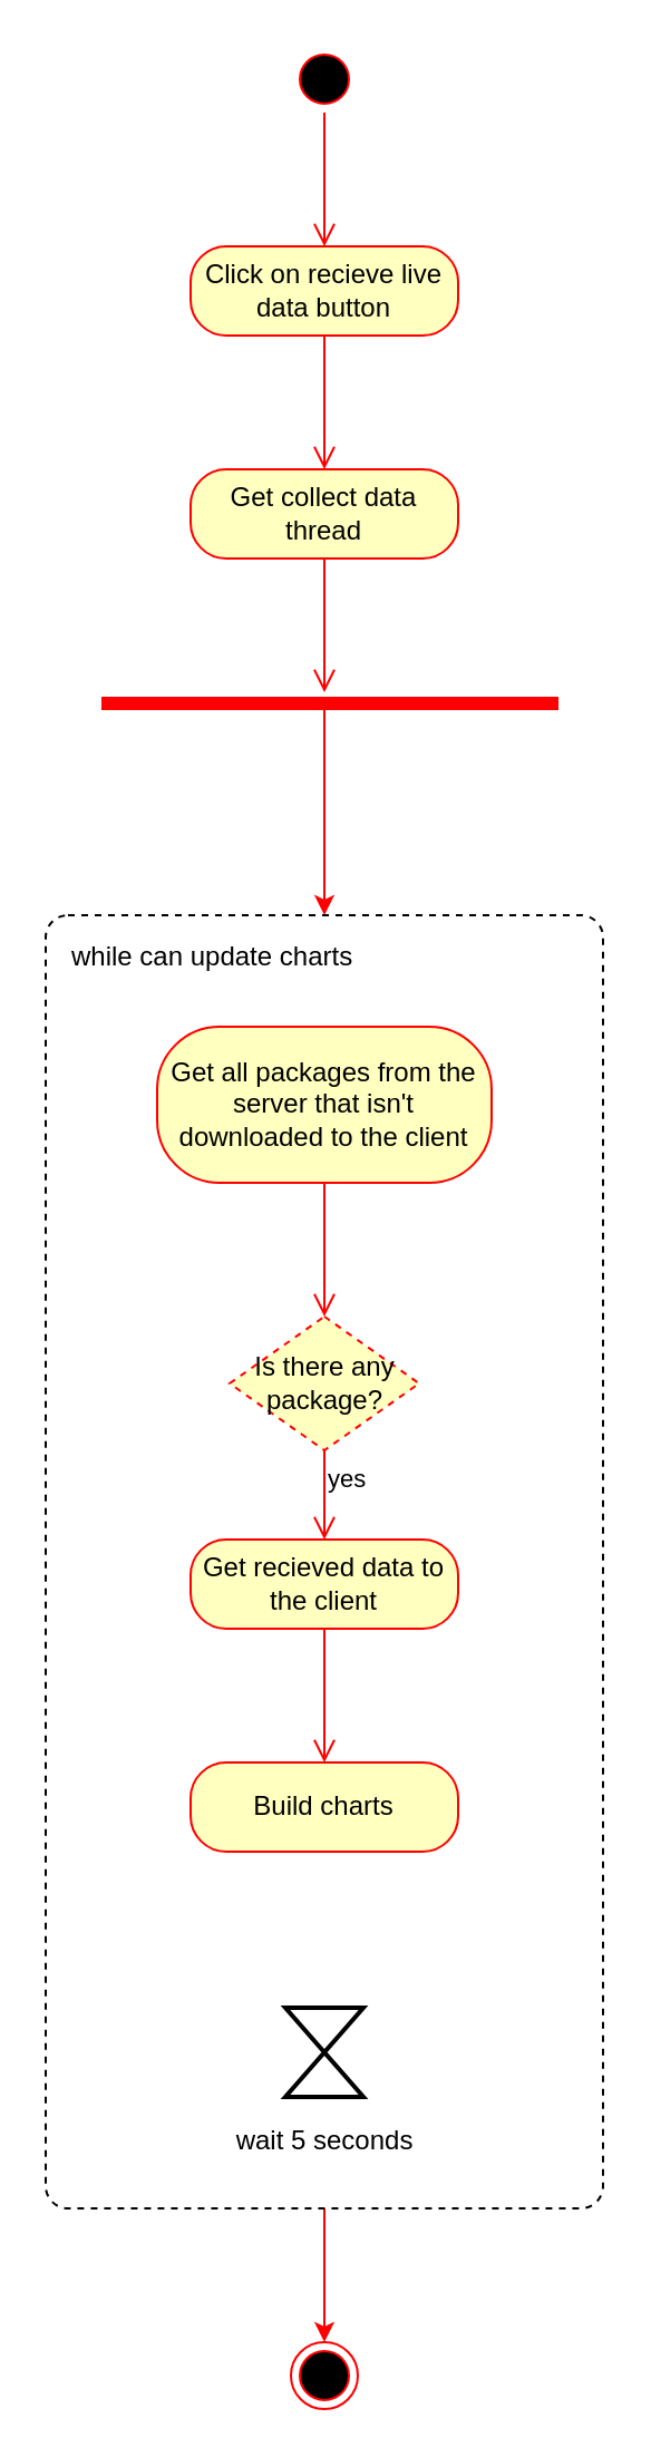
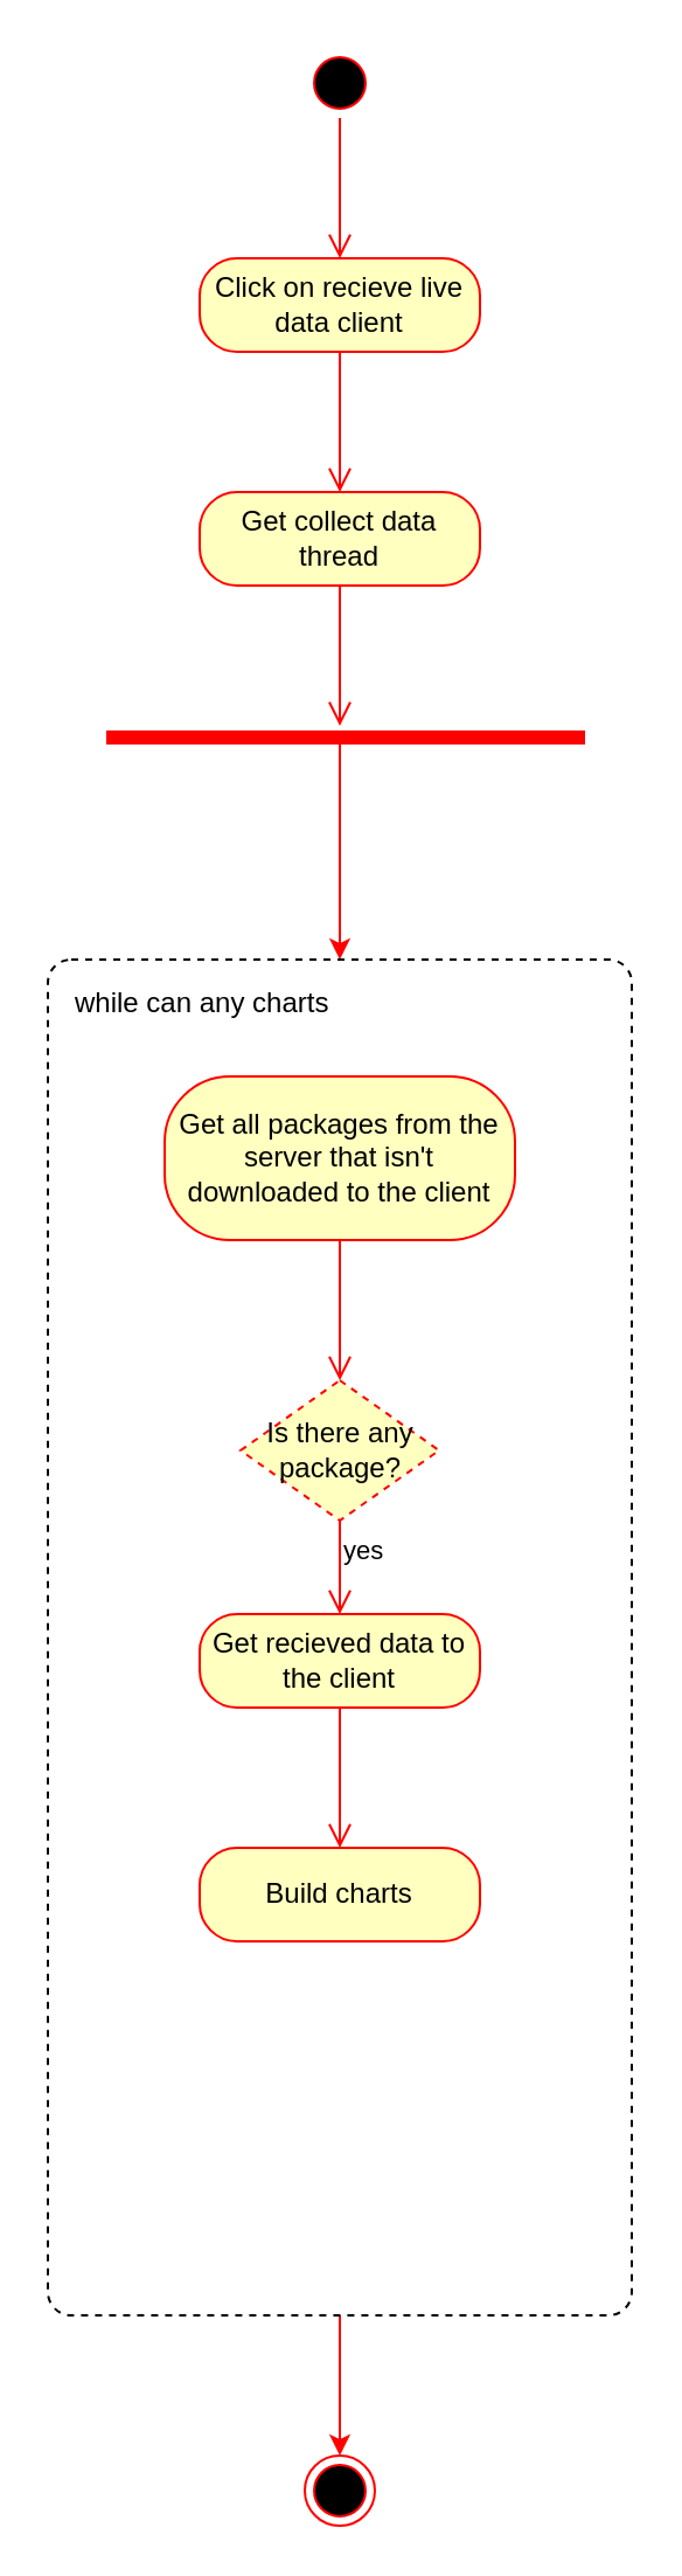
  <mxCell id="0" />
  <mxCell id="1" parent="0" />
  <mxCell id="2" value="" style="ellipse;html=1;shape=startState;fillColor=#000000;strokeColor=#ff0000;" vertex="1" parent="1"><mxGeometry x="130" y="20" width="30" height="30" as="geometry" /></mxCell>
  <mxCell id="3" value="" style="edgeStyle=orthogonalEdgeStyle;html=1;verticalAlign=bottom;endArrow=open;endSize=8;strokeColor=#ff0000;" edge="1" source="2" parent="1"><mxGeometry relative="1" as="geometry"><mxPoint x="145" y="110" as="targetPoint" /></mxGeometry></mxCell>
- <mxCell id="4" value="Click on recieve live data button" style="rounded=1;whiteSpace=wrap;html=1;arcSize=40;fontColor=#000000;fillColor=#ffffc0;strokeColor=#ff0000;" vertex="1" parent="1"><mxGeometry x="85" y="110" width="120" height="40" as="geometry" /></mxCell>
+ <mxCell id="4" value="Click on recieve live data client" style="rounded=1;whiteSpace=wrap;html=1;arcSize=40;fontColor=#000000;fillColor=#ffffc0;strokeColor=#ff0000;" vertex="1" parent="1"><mxGeometry x="85" y="110" width="120" height="40" as="geometry" /></mxCell>
  <mxCell id="5" value="" style="edgeStyle=orthogonalEdgeStyle;html=1;verticalAlign=bottom;endArrow=open;endSize=8;strokeColor=#ff0000;" edge="1" source="4" parent="1"><mxGeometry relative="1" as="geometry"><mxPoint x="145" y="210" as="targetPoint" /></mxGeometry></mxCell>
  <mxCell id="6" value="Get collect data thread" style="rounded=1;whiteSpace=wrap;html=1;arcSize=40;fontColor=#000000;fillColor=#ffffc0;strokeColor=#ff0000;" vertex="1" parent="1"><mxGeometry x="85" y="210" width="120" height="40" as="geometry" /></mxCell>
  <mxCell id="7" value="" style="edgeStyle=orthogonalEdgeStyle;html=1;verticalAlign=bottom;endArrow=open;endSize=8;strokeColor=#ff0000;" edge="1" source="6" parent="1"><mxGeometry relative="1" as="geometry"><mxPoint x="145" y="310" as="targetPoint" /></mxGeometry></mxCell>
  <mxCell id="8" style="edgeStyle=orthogonalEdgeStyle;rounded=0;orthogonalLoop=1;jettySize=auto;html=1;exitX=0.537;exitY=0.58;exitDx=0;exitDy=0;exitPerimeter=0;strokeColor=#FF0000;" edge="1" parent="1" source="9" target="11"><mxGeometry relative="1" as="geometry"><Array as="points"><mxPoint x="145" y="316" /></Array></mxGeometry></mxCell>
  <mxCell id="9" value="" style="shape=line;html=1;strokeWidth=6;strokeColor=#ff0000;" vertex="1" parent="1"><mxGeometry x="45" y="310" width="205" height="10" as="geometry" /></mxCell>
  <mxCell id="10" style="edgeStyle=orthogonalEdgeStyle;rounded=0;orthogonalLoop=1;jettySize=auto;html=1;exitX=0.5;exitY=1;exitDx=0;exitDy=0;strokeColor=#FF0000;" edge="1" parent="1" source="11" target="20"><mxGeometry relative="1" as="geometry"><mxPoint x="145" y="1050" as="targetPoint" /></mxGeometry></mxCell>
- <mxCell id="11" value="while can update charts" style="dashed=1;rounded=1;absoluteArcSize=1;arcSize=20;html=1;verticalAlign=top;align=left;spacingTop=5;spacingLeft=10;" vertex="1" parent="1"><mxGeometry x="20" y="410" width="250" height="580" as="geometry" /></mxCell>
+ <mxCell id="11" value="while can any charts" style="dashed=1;rounded=1;absoluteArcSize=1;arcSize=20;html=1;verticalAlign=top;align=left;spacingTop=5;spacingLeft=10;" vertex="1" parent="1"><mxGeometry x="20" y="410" width="250" height="580" as="geometry" /></mxCell>
  <mxCell id="12" value="Get all packages from the server that isn't downloaded to the client" style="rounded=1;whiteSpace=wrap;html=1;arcSize=40;fontColor=#000000;fillColor=#ffffc0;strokeColor=#ff0000;" vertex="1" parent="1"><mxGeometry x="70" y="460" width="150" height="70" as="geometry" /></mxCell>
  <mxCell id="13" value="" style="edgeStyle=orthogonalEdgeStyle;html=1;verticalAlign=bottom;endArrow=open;endSize=8;strokeColor=#ff0000;entryX=0.5;entryY=0;entryDx=0;entryDy=0;" edge="1" source="12" parent="1" target="14"><mxGeometry relative="1" as="geometry"><mxPoint x="420" y="570" as="targetPoint" /><Array as="points" /></mxGeometry></mxCell>
  <mxCell id="14" value="Is there any package?" style="rhombus;whiteSpace=wrap;html=1;fillColor=#ffffc0;strokeColor=#ff0000;dashed=1;" vertex="1" parent="1"><mxGeometry x="102.5" y="590" width="85" height="60" as="geometry" /></mxCell>
  <mxCell id="15" value="yes" style="edgeStyle=orthogonalEdgeStyle;html=1;align=left;verticalAlign=top;endArrow=open;endSize=8;strokeColor=#ff0000;" edge="1" source="14" parent="1"><mxGeometry x="-1" relative="1" as="geometry"><mxPoint x="145" y="690" as="targetPoint" /><Array as="points"><mxPoint x="145" y="690" /></Array></mxGeometry></mxCell>
  <mxCell id="16" value="Get recieved data to the client" style="rounded=1;whiteSpace=wrap;html=1;arcSize=40;fontColor=#000000;fillColor=#ffffc0;strokeColor=#ff0000;" vertex="1" parent="1"><mxGeometry x="85" y="690" width="120" height="40" as="geometry" /></mxCell>
  <mxCell id="17" value="" style="edgeStyle=orthogonalEdgeStyle;html=1;verticalAlign=bottom;endArrow=open;endSize=8;strokeColor=#ff0000;" edge="1" source="16" parent="1"><mxGeometry relative="1" as="geometry"><mxPoint x="145" y="790" as="targetPoint" /></mxGeometry></mxCell>
  <mxCell id="18" value="Build charts" style="rounded=1;whiteSpace=wrap;html=1;arcSize=40;fontColor=#000000;fillColor=#ffffc0;strokeColor=#ff0000;" vertex="1" parent="1"><mxGeometry x="85" y="790" width="120" height="40" as="geometry" /></mxCell>
- <mxCell id="19" value="wait 5 seconds" style="html=1;shape=mxgraph.sysml.timeEvent;strokeWidth=2;verticalLabelPosition=bottom;verticalAlignment=top;" vertex="1" parent="1"><mxGeometry x="127.5" y="900" width="35" height="40" as="geometry" /></mxCell>
  <mxCell id="20" value="" style="ellipse;html=1;shape=endState;fillColor=#000000;strokeColor=#ff0000;" vertex="1" parent="1"><mxGeometry x="130" y="1050" width="30" height="30" as="geometry" /></mxCell>
